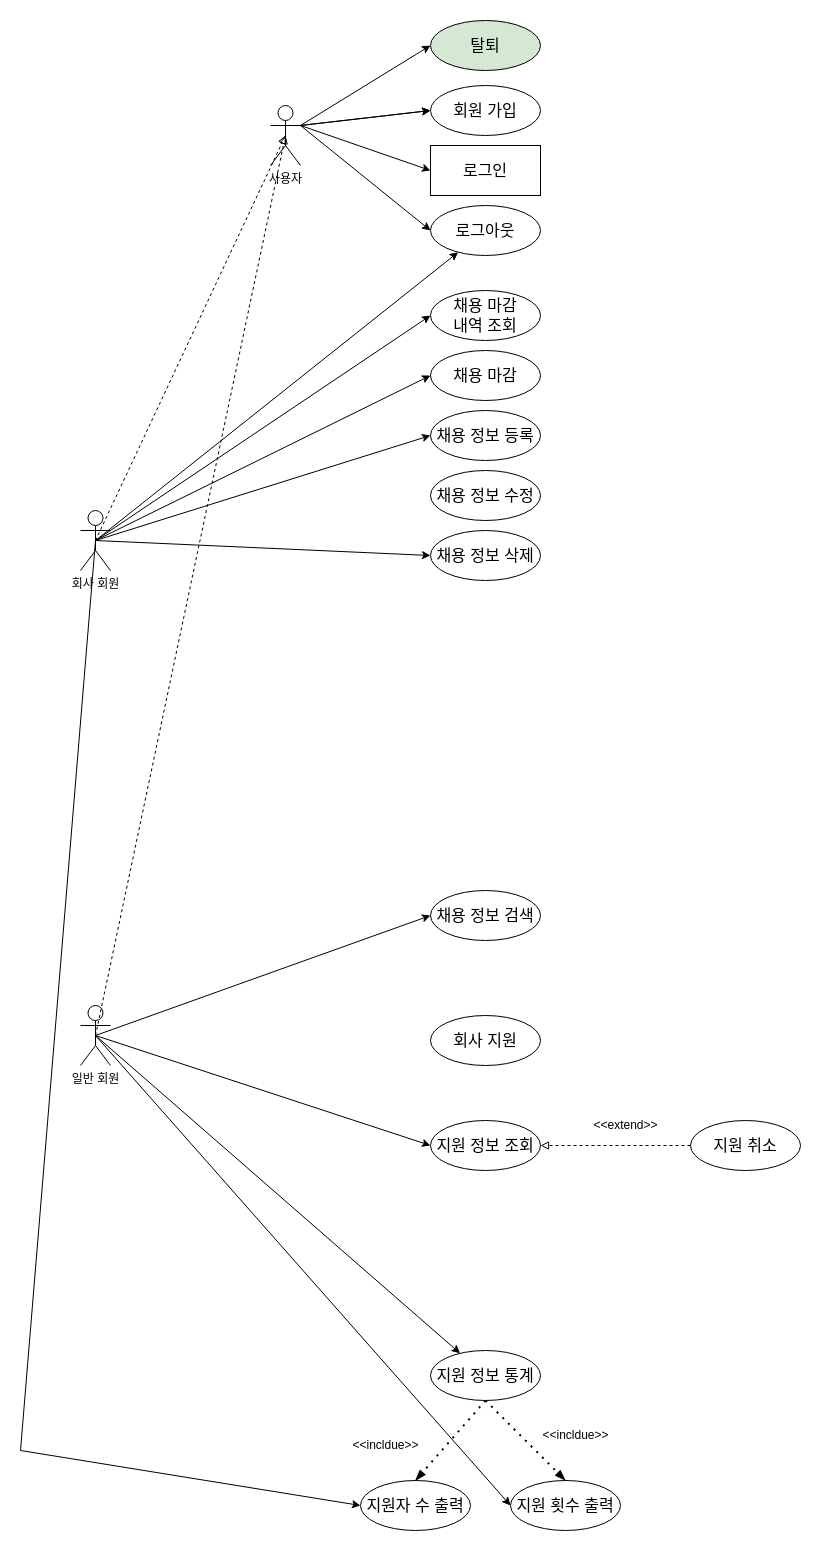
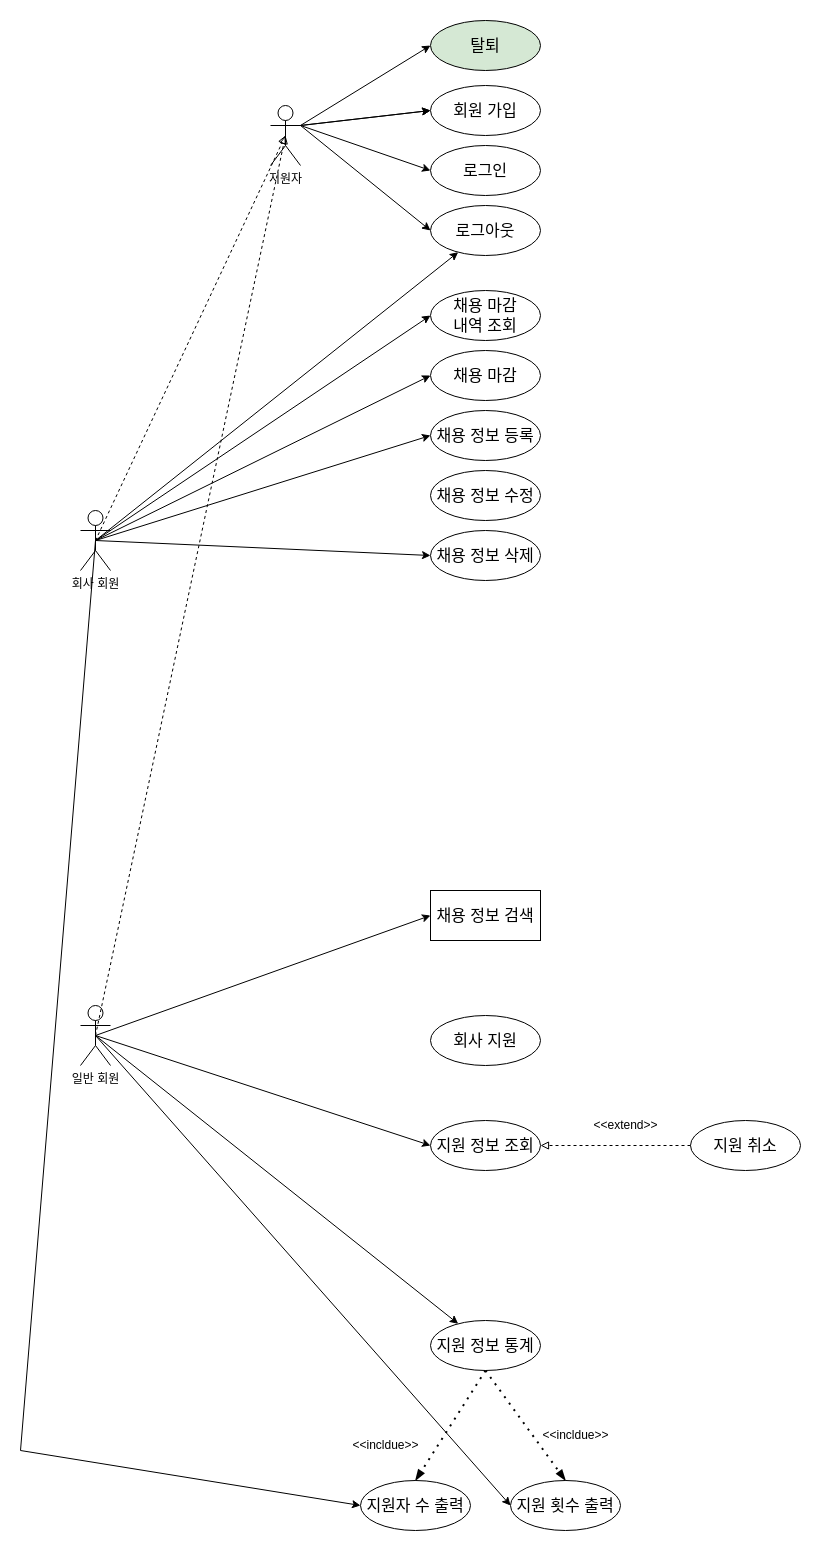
  <mxCell id="0" />
  <mxCell id="1" parent="0" />
- <mxCell id="2" value="사용자" style="shape=umlActor;verticalLabelPosition=bottom;verticalAlign=top;html=1;outlineConnect=0;" parent="1" vertex="1"><mxGeometry x="270" y="105" width="30" height="60" as="geometry" /></mxCell>
+ <mxCell id="2" value="지원자" style="shape=umlActor;verticalLabelPosition=bottom;verticalAlign=top;html=1;outlineConnect=0;" parent="1" vertex="1"><mxGeometry x="270" y="105" width="30" height="60" as="geometry" /></mxCell>
  <mxCell id="3" value="회사 회원" style="shape=umlActor;verticalLabelPosition=bottom;verticalAlign=top;html=1;outlineConnect=0;" parent="1" vertex="1"><mxGeometry x="80" y="510" width="30" height="60" as="geometry" /></mxCell>
  <mxCell id="4" value="일반 회원" style="shape=umlActor;verticalLabelPosition=bottom;verticalAlign=top;html=1;outlineConnect=0;" parent="1" vertex="1"><mxGeometry x="80" y="1005" width="30" height="60" as="geometry" /></mxCell>
- <mxCell id="5" value="&lt;font style=&quot;font-size: 16px;&quot;&gt;채용 정보 검색&lt;/font&gt;" style="ellipse;whiteSpace=wrap;html=1;" parent="1" vertex="1"><mxGeometry x="430" y="890" width="110" height="50" as="geometry" /></mxCell>
+ <mxCell id="5" value="&lt;font style=&quot;font-size: 16px;&quot;&gt;채용 정보 검색&lt;/font&gt;" style="whiteSpace=wrap;html=1;rounded=0;" parent="1" vertex="1"><mxGeometry x="430" y="890" width="110" height="50" as="geometry" /></mxCell>
  <mxCell id="6" value="&lt;font style=&quot;font-size: 16px;&quot;&gt;회사 지원&lt;/font&gt;" style="ellipse;whiteSpace=wrap;html=1;" parent="1" vertex="1"><mxGeometry x="430" y="1015" width="110" height="50" as="geometry" /></mxCell>
  <mxCell id="7" value="&lt;font style=&quot;font-size: 16px;&quot;&gt;지원 정보 조회&lt;/font&gt;" style="ellipse;whiteSpace=wrap;html=1;" parent="1" vertex="1"><mxGeometry x="430" y="1120" width="110" height="50" as="geometry" /></mxCell>
  <mxCell id="8" value="&lt;font style=&quot;font-size: 16px;&quot;&gt;지원 취소&lt;/font&gt;" style="ellipse;whiteSpace=wrap;html=1;" parent="1" vertex="1"><mxGeometry x="690" y="1120" width="110" height="50" as="geometry" /></mxCell>
  <mxCell id="9" value="" style="endArrow=block;dashed=1;html=1;rounded=0;endFill=0;entryX=1;entryY=0.5;entryDx=0;entryDy=0;exitX=0;exitY=0.5;exitDx=0;exitDy=0;" parent="1" source="8" target="7" edge="1"><mxGeometry width="50" height="50" relative="1" as="geometry"><mxPoint x="704" y="1215" as="sourcePoint" /><mxPoint x="564" y="1215" as="targetPoint" /></mxGeometry></mxCell>
- <mxCell id="10" value="&lt;font style=&quot;font-size: 16px;&quot;&gt;지원 정보 통계&lt;/font&gt;" style="ellipse;whiteSpace=wrap;html=1;" parent="1" vertex="1"><mxGeometry x="430" y="1350" width="110" height="50" as="geometry" /></mxCell>
+ <mxCell id="10" value="&lt;font style=&quot;font-size: 16px;&quot;&gt;지원 정보 통계&lt;/font&gt;" style="ellipse;whiteSpace=wrap;html=1;" parent="1" vertex="1"><mxGeometry x="430" y="1320" width="110" height="50" as="geometry" /></mxCell>
  <mxCell id="11" value="" style="endArrow=block;dashed=1;html=1;rounded=0;endFill=0;entryX=0.5;entryY=0.5;entryDx=0;entryDy=0;exitX=0.5;exitY=0.5;exitDx=0;exitDy=0;exitPerimeter=0;entryPerimeter=0;" parent="1" source="3" target="2" edge="1"><mxGeometry width="50" height="50" relative="1" as="geometry"><mxPoint x="350" y="460" as="sourcePoint" /><mxPoint x="210" y="460" as="targetPoint" /></mxGeometry></mxCell>
  <mxCell id="12" value="" style="endArrow=block;dashed=1;html=1;rounded=0;endFill=0;entryX=0.5;entryY=0.5;entryDx=0;entryDy=0;exitX=0.5;exitY=0.5;exitDx=0;exitDy=0;exitPerimeter=0;entryPerimeter=0;" parent="1" source="4" target="2" edge="1"><mxGeometry width="50" height="50" relative="1" as="geometry"><mxPoint x="105" y="550" as="sourcePoint" /><mxPoint x="335" y="210" as="targetPoint" /></mxGeometry></mxCell>
  <mxCell id="13" value="" style="endArrow=classic;html=1;rounded=0;entryX=0;entryY=0.5;entryDx=0;entryDy=0;exitX=1;exitY=0.333;exitDx=0;exitDy=0;exitPerimeter=0;" parent="1" source="2" target="41" edge="1"><mxGeometry width="50" height="50" relative="1" as="geometry"><mxPoint x="290" y="135" as="sourcePoint" /><mxPoint x="380" y="265" as="targetPoint" /></mxGeometry></mxCell>
  <mxCell id="14" value="" style="endArrow=classic;html=1;rounded=0;entryX=0;entryY=0.5;entryDx=0;entryDy=0;exitX=1;exitY=0.333;exitDx=0;exitDy=0;exitPerimeter=0;" parent="1" source="2" target="42" edge="1"><mxGeometry width="50" height="50" relative="1" as="geometry"><mxPoint x="310" y="135" as="sourcePoint" /><mxPoint x="440" y="55" as="targetPoint" /></mxGeometry></mxCell>
  <mxCell id="15" value="" style="endArrow=classic;html=1;rounded=0;entryX=0;entryY=0.5;entryDx=0;entryDy=0;exitX=1;exitY=0.333;exitDx=0;exitDy=0;exitPerimeter=0;" parent="1" edge="1"><mxGeometry width="50" height="50" relative="1" as="geometry"><mxPoint x="300" y="125" as="sourcePoint" /><mxPoint x="430" y="110" as="targetPoint" /></mxGeometry></mxCell>
  <mxCell id="16" value="" style="endArrow=classic;html=1;rounded=0;entryX=0;entryY=0.5;entryDx=0;entryDy=0;exitX=1;exitY=0.333;exitDx=0;exitDy=0;exitPerimeter=0;" parent="1" source="2" target="43" edge="1"><mxGeometry width="50" height="50" relative="1" as="geometry"><mxPoint x="310" y="135" as="sourcePoint" /><mxPoint x="440" y="120" as="targetPoint" /></mxGeometry></mxCell>
  <mxCell id="17" value="" style="endArrow=classic;html=1;rounded=0;entryX=0;entryY=0.5;entryDx=0;entryDy=0;exitX=1;exitY=0.333;exitDx=0;exitDy=0;exitPerimeter=0;" parent="1" source="2" target="44" edge="1"><mxGeometry width="50" height="50" relative="1" as="geometry"><mxPoint x="320" y="145" as="sourcePoint" /><mxPoint x="450" y="130" as="targetPoint" /></mxGeometry></mxCell>
  <mxCell id="18" value="" style="endArrow=classic;html=1;rounded=0;entryX=0;entryY=0.5;entryDx=0;entryDy=0;exitX=0.5;exitY=0.5;exitDx=0;exitDy=0;exitPerimeter=0;" parent="1" source="3" target="38" edge="1"><mxGeometry width="50" height="50" relative="1" as="geometry"><mxPoint x="260" y="525" as="sourcePoint" /><mxPoint x="390" y="630" as="targetPoint" /></mxGeometry></mxCell>
  <mxCell id="19" value="" style="endArrow=classic;html=1;rounded=0;entryX=0;entryY=0.5;entryDx=0;entryDy=0;exitX=0.5;exitY=0.5;exitDx=0;exitDy=0;exitPerimeter=0;" parent="1" source="3" target="35" edge="1"><mxGeometry width="50" height="50" relative="1" as="geometry"><mxPoint x="120" y="545" as="sourcePoint" /><mxPoint x="440" y="435" as="targetPoint" /></mxGeometry></mxCell>
  <mxCell id="20" value="" style="endArrow=classic;html=1;rounded=0;exitX=0.5;exitY=0.5;exitDx=0;exitDy=0;exitPerimeter=0;" parent="1" source="3" target="44" edge="1"><mxGeometry width="50" height="50" relative="1" as="geometry"><mxPoint x="105" y="550" as="sourcePoint" /><mxPoint x="440" y="495" as="targetPoint" /></mxGeometry></mxCell>
  <mxCell id="21" value="" style="endArrow=classic;html=1;rounded=0;entryX=0;entryY=0.5;entryDx=0;entryDy=0;exitX=0.5;exitY=0.5;exitDx=0;exitDy=0;exitPerimeter=0;" parent="1" source="3" target="37" edge="1"><mxGeometry width="50" height="50" relative="1" as="geometry"><mxPoint x="115" y="560" as="sourcePoint" /><mxPoint x="450" y="505" as="targetPoint" /></mxGeometry></mxCell>
  <mxCell id="22" value="" style="endArrow=classic;html=1;rounded=0;entryX=0;entryY=0.5;entryDx=0;entryDy=0;exitX=0.5;exitY=0.5;exitDx=0;exitDy=0;exitPerimeter=0;" parent="1" source="3" target="39" edge="1"><mxGeometry width="50" height="50" relative="1" as="geometry"><mxPoint x="105" y="492.5" as="sourcePoint" /><mxPoint x="440" y="397.5" as="targetPoint" /></mxGeometry></mxCell>
  <mxCell id="23" value="" style="endArrow=classic;html=1;rounded=0;exitX=0.5;exitY=0.5;exitDx=0;exitDy=0;exitPerimeter=0;" parent="1" source="4" target="10" edge="1"><mxGeometry width="50" height="50" relative="1" as="geometry"><mxPoint x="190" y="945" as="sourcePoint" /><mxPoint x="525" y="1030" as="targetPoint" /></mxGeometry></mxCell>
  <mxCell id="24" value="" style="endArrow=classic;html=1;rounded=0;entryX=0;entryY=0.5;entryDx=0;entryDy=0;exitX=0.5;exitY=0.5;exitDx=0;exitDy=0;exitPerimeter=0;" parent="1" source="4" target="7" edge="1"><mxGeometry width="50" height="50" relative="1" as="geometry"><mxPoint x="105" y="1045" as="sourcePoint" /><mxPoint x="440" y="1065" as="targetPoint" /></mxGeometry></mxCell>
  <mxCell id="25" value="&lt;font style=&quot;font-size: 16px;&quot;&gt;지원자 수 출력&lt;/font&gt;" style="ellipse;whiteSpace=wrap;html=1;" parent="1" vertex="1"><mxGeometry x="360" y="1480" width="110" height="50" as="geometry" /></mxCell>
  <mxCell id="26" value="&lt;font style=&quot;font-size: 16px;&quot;&gt;지원 횟수 출력&lt;/font&gt;" style="ellipse;whiteSpace=wrap;html=1;" parent="1" vertex="1"><mxGeometry x="510" y="1480" width="110" height="50" as="geometry" /></mxCell>
  <mxCell id="27" value="" style="endArrow=blockThin;dashed=1;html=1;dashPattern=1 3;strokeWidth=2;rounded=0;exitX=0.5;exitY=1;exitDx=0;exitDy=0;endFill=1;entryX=0.5;entryY=0;entryDx=0;entryDy=0;" parent="1" source="10" target="25" edge="1"><mxGeometry width="50" height="50" relative="1" as="geometry"><mxPoint x="550" y="1605" as="sourcePoint" /><mxPoint x="690" y="1605" as="targetPoint" /></mxGeometry></mxCell>
  <mxCell id="28" value="" style="endArrow=blockThin;dashed=1;html=1;dashPattern=1 3;strokeWidth=2;rounded=0;exitX=0.5;exitY=1;exitDx=0;exitDy=0;endFill=1;entryX=0.5;entryY=0;entryDx=0;entryDy=0;" parent="1" source="10" target="26" edge="1"><mxGeometry width="50" height="50" relative="1" as="geometry"><mxPoint x="560" y="1615" as="sourcePoint" /><mxPoint x="700" y="1615" as="targetPoint" /></mxGeometry></mxCell>
  <mxCell id="29" value="" style="endArrow=classic;html=1;rounded=0;entryX=0;entryY=0.5;entryDx=0;entryDy=0;exitX=0.5;exitY=0.5;exitDx=0;exitDy=0;exitPerimeter=0;" parent="1" source="4" target="26" edge="1"><mxGeometry width="50" height="50" relative="1" as="geometry"><mxPoint x="60" y="1140" as="sourcePoint" /><mxPoint x="395" y="1550" as="targetPoint" /><Array as="points" /></mxGeometry></mxCell>
  <mxCell id="30" value="" style="endArrow=classic;html=1;rounded=0;entryX=0;entryY=0.5;entryDx=0;entryDy=0;exitX=0.5;exitY=0.5;exitDx=0;exitDy=0;exitPerimeter=0;" parent="1" source="3" target="25" edge="1"><mxGeometry width="50" height="50" relative="1" as="geometry"><mxPoint x="210" y="760" as="sourcePoint" /><mxPoint x="365" y="1820" as="targetPoint" /><Array as="points"><mxPoint x="20" y="1450" /></Array></mxGeometry></mxCell>
  <mxCell id="31" value="&amp;lt;&amp;lt;incldue&amp;gt;&amp;gt;" style="text;html=1;align=center;verticalAlign=middle;resizable=0;points=[];autosize=1;strokeColor=none;fillColor=none;" parent="1" vertex="1"><mxGeometry x="340" y="1430" width="90" height="30" as="geometry" /></mxCell>
  <mxCell id="32" value="&amp;lt;&amp;lt;incldue&amp;gt;&amp;gt;" style="text;html=1;align=center;verticalAlign=middle;resizable=0;points=[];autosize=1;strokeColor=none;fillColor=none;" parent="1" vertex="1"><mxGeometry x="530" y="1420" width="90" height="30" as="geometry" /></mxCell>
  <mxCell id="33" value="" style="endArrow=classic;html=1;rounded=0;entryX=0;entryY=0.5;entryDx=0;entryDy=0;exitX=0.5;exitY=0.5;exitDx=0;exitDy=0;exitPerimeter=0;" parent="1" source="4" target="5" edge="1"><mxGeometry width="50" height="50" relative="1" as="geometry"><mxPoint x="190" y="860" as="sourcePoint" /><mxPoint x="525" y="945" as="targetPoint" /></mxGeometry></mxCell>
  <mxCell id="34" value="" style="group" parent="1" vertex="1" connectable="0"><mxGeometry x="430" y="290" width="110" height="290" as="geometry" /></mxCell>
  <mxCell id="35" value="&lt;font style=&quot;font-size: 16px;&quot;&gt;채용 정보 등록&lt;/font&gt;" style="ellipse;whiteSpace=wrap;html=1;" parent="34" vertex="1"><mxGeometry y="120" width="110" height="50" as="geometry" /></mxCell>
  <mxCell id="36" value="&lt;font style=&quot;font-size: 16px;&quot;&gt;채용 정보 수정&lt;/font&gt;" style="ellipse;whiteSpace=wrap;html=1;" parent="34" vertex="1"><mxGeometry y="180" width="110" height="50" as="geometry" /></mxCell>
  <mxCell id="37" value="&lt;font style=&quot;font-size: 16px;&quot;&gt;채용 정보 삭제&lt;/font&gt;" style="ellipse;whiteSpace=wrap;html=1;" parent="34" vertex="1"><mxGeometry y="240" width="110" height="50" as="geometry" /></mxCell>
  <mxCell id="38" value="&lt;font style=&quot;font-size: 16px;&quot;&gt;채용 마감&lt;/font&gt;" style="ellipse;whiteSpace=wrap;html=1;" parent="34" vertex="1"><mxGeometry y="60" width="110" height="50" as="geometry" /></mxCell>
  <mxCell id="39" value="&lt;font style=&quot;font-size: 16px;&quot;&gt;채용 마감&lt;br&gt;내역 조회&lt;br&gt;&lt;/font&gt;" style="ellipse;whiteSpace=wrap;html=1;" parent="34" vertex="1"><mxGeometry width="110" height="50" as="geometry" /></mxCell>
  <mxCell id="40" value="" style="group" parent="1" vertex="1" connectable="0"><mxGeometry x="430" y="20" width="110" height="235" as="geometry" /></mxCell>
  <mxCell id="41" value="&lt;font style=&quot;font-size: 16px;&quot;&gt;탈퇴&lt;/font&gt;" style="ellipse;whiteSpace=wrap;html=1;fillColor=#d5e8d4;" parent="40" vertex="1"><mxGeometry width="110" height="50" as="geometry" /></mxCell>
  <mxCell id="42" value="&lt;font style=&quot;font-size: 16px;&quot;&gt;회원 가입&lt;/font&gt;" style="ellipse;whiteSpace=wrap;html=1;" parent="40" vertex="1"><mxGeometry y="65" width="110" height="50" as="geometry" /></mxCell>
- <mxCell id="43" value="&lt;font style=&quot;font-size: 16px;&quot;&gt;로그인&lt;/font&gt;" style="whiteSpace=wrap;html=1;rounded=0;" parent="40" vertex="1"><mxGeometry y="125" width="110" height="50" as="geometry" /></mxCell>
+ <mxCell id="43" value="&lt;font style=&quot;font-size: 16px;&quot;&gt;로그인&lt;/font&gt;" style="ellipse;whiteSpace=wrap;html=1;" parent="40" vertex="1"><mxGeometry y="125" width="110" height="50" as="geometry" /></mxCell>
  <mxCell id="44" value="&lt;font style=&quot;font-size: 16px;&quot;&gt;로그아웃&lt;/font&gt;" style="ellipse;whiteSpace=wrap;html=1;" parent="40" vertex="1"><mxGeometry y="185" width="110" height="50" as="geometry" /></mxCell>
  <mxCell id="45" value="&amp;lt;&amp;lt;extend&amp;gt;&amp;gt;" style="text;html=1;align=center;verticalAlign=middle;resizable=0;points=[];autosize=1;strokeColor=none;fillColor=none;" parent="1" vertex="1"><mxGeometry x="580" y="1110" width="90" height="30" as="geometry" /></mxCell>
